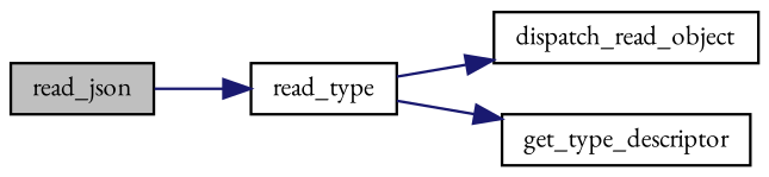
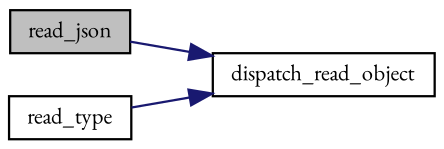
  digraph {
    fontname="EB Garamond"
    rankdir=LR
    node [color=black fillcolor=white fontname="EB Garamond" fontsize=10 shape=record style=filled]
    edge [color=midnightblue fontname="EB Garamond" fontsize=10 labelfontname=Helvetica labelfontsize=10 style=solid]
    n1 [fillcolor=grey75 fontcolor=black height=0.2 label=read_json width=0.4]
    n2 [height=0.2 label=read_type width=0.4]
    n3 [height=0.2 label=dispatch_read_object width=0.4]
-   n4 [height=0.2 label=get_type_descriptor width=0.4]
-   n1 -> n2
+   n1 -> n3
    n2 -> n3
-   n2 -> n4
  }
